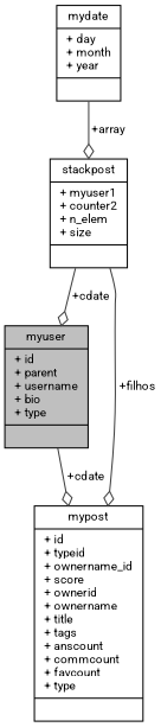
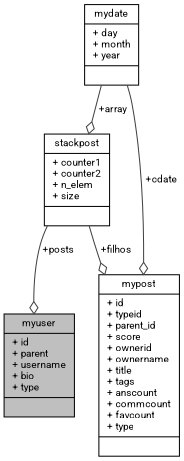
  digraph {
    fontname=Roboto
    node [color=black fillcolor=white fontname=Roboto fontsize=10 shape=record style=filled]
    edge [arrowhead=odiamond color=grey25 fontname=Roboto fontsize=10 labelfontname=FreeSans labelfontsize=10 style=solid]
    n1 [fillcolor=grey75 fontcolor=black height=0.2 label="{myuser\n|+ id\l+ parent\l+ username\l+ bio\l+ type\l|}" width=0.4]
-   n2 [height=0.2 label="{stackpost\n|+ myuser1\l+ counter2\l+ n_elem\l+ size\l|}" width=0.4]
-   n3 [height=0.2 label="{mypost\n|+ id\l+ typeid\l+ ownername_id\l+ score\l+ ownerid\l+ ownername\l+ title\l+ tags\l+ anscount\l+ commcount\l+ favcount\l+ type\l|}" width=0.4]
+   n2 [height=0.2 label="{stackpost\n|+ counter1\l+ counter2\l+ n_elem\l+ size\l|}" width=0.4]
+   n3 [height=0.2 label="{mypost\n|+ id\l+ typeid\l+ parent_id\l+ score\l+ ownerid\l+ ownername\l+ title\l+ tags\l+ anscount\l+ commcount\l+ favcount\l+ type\l|}" width=0.4]
    n4 [height=0.2 label="{mydate\n|+ day\l+ month\l+ year\l|}" width=0.4]
-   n2 -> n1 [label=" +cdate"]
+   n2 -> n1 [label=" +posts"]
    n2 -> n3 [label=" +filhos"]
    n4 -> n2 [label=" +array"]
-   n1 -> n3 [label=" +cdate"]
+   n4 -> n3 [label=" +cdate"]
  }
